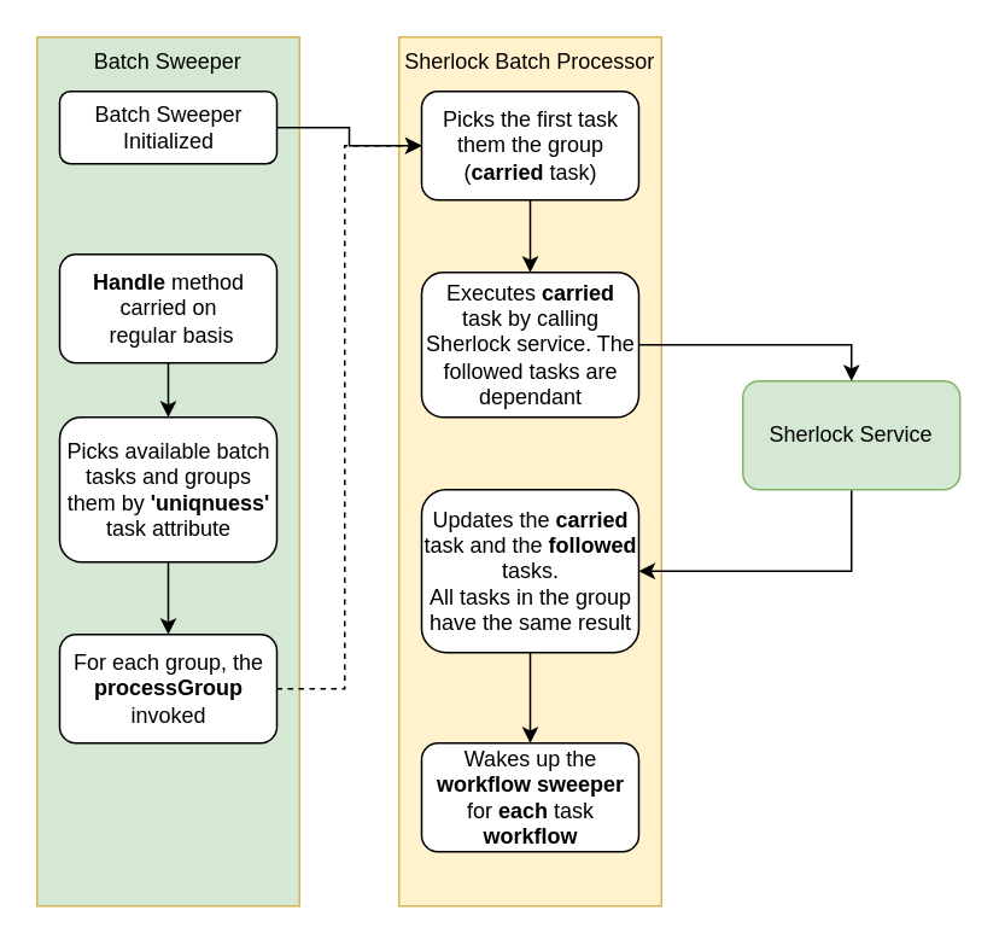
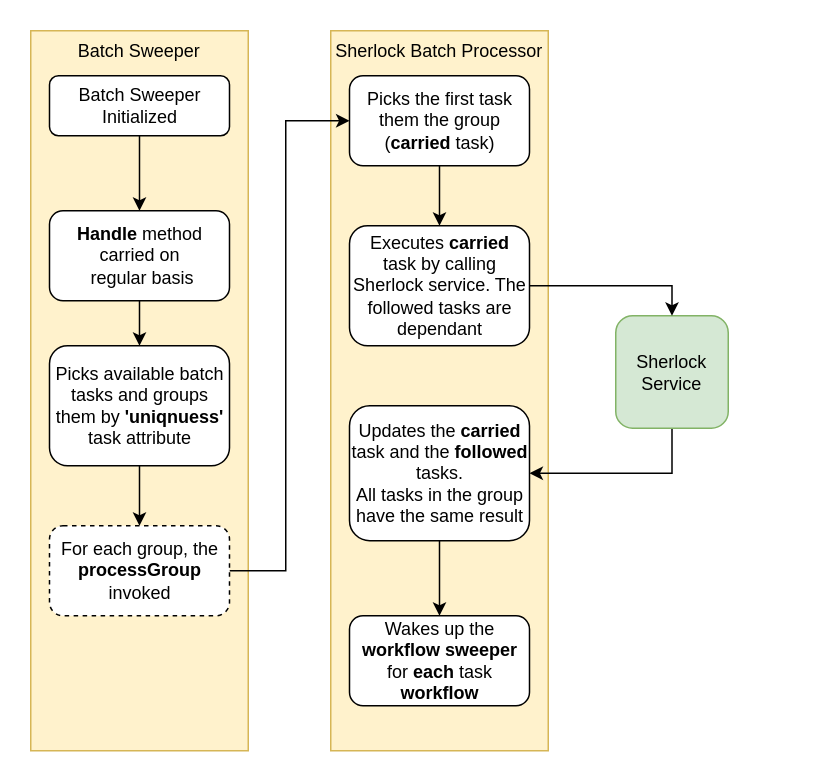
  <mxCell id="0" />
  <mxCell id="1" parent="0" />
  <mxCell id="2" value="Sherlock Batch Processor" style="fillColor=#fff2cc;strokeColor=#d6b656;dashed=0;verticalAlign=top;fontStyle=0;fontSize=12;" vertex="1" parent="1"><mxGeometry x="220" y="20" width="145" height="480" as="geometry" /></mxCell>
- <mxCell id="3" value="Batch Sweeper" style="fillColor=#d5e8d4;strokeColor=#d6b656;dashed=0;verticalAlign=top;fontStyle=0;fontSize=12;" vertex="1" parent="1"><mxGeometry x="20" y="20" width="145" height="480" as="geometry" /></mxCell>
- <mxCell id="4" value="" style="edgeStyle=orthogonalEdgeStyle;rounded=0;orthogonalLoop=1;jettySize=auto;html=1;fontSize=12;" edge="1" parent="1" source="5" target="15"><mxGeometry relative="1" as="geometry" /></mxCell>
+ <mxCell id="3" value="Batch Sweeper" style="fillColor=#fff2cc;strokeColor=#d6b656;dashed=0;verticalAlign=top;fontStyle=0;fontSize=12;" vertex="1" parent="1"><mxGeometry x="20" y="20" width="145" height="480" as="geometry" /></mxCell>
+ <mxCell id="4" value="" style="edgeStyle=orthogonalEdgeStyle;rounded=0;orthogonalLoop=1;jettySize=auto;html=1;fontSize=12;" edge="1" parent="1" source="5" target="9"><mxGeometry relative="1" as="geometry" /></mxCell>
  <mxCell id="5" value="Batch Sweeper&lt;br&gt;Initialized" style="rounded=1;whiteSpace=wrap;html=1;fontSize=12;" vertex="1" parent="1"><mxGeometry x="32.5" y="50" width="120" height="40" as="geometry" /></mxCell>
  <mxCell id="6" value="" style="edgeStyle=orthogonalEdgeStyle;rounded=0;orthogonalLoop=1;jettySize=auto;html=1;fontSize=12;entryX=1;entryY=0.5;entryDx=0;entryDy=0;exitX=0.5;exitY=1;exitDx=0;exitDy=0;" edge="1" parent="1" source="7" target="19"><mxGeometry relative="1" as="geometry" /></mxCell>
- <mxCell id="7" value="Sherlock Service" style="rounded=1;whiteSpace=wrap;html=1;fontSize=12;fillColor=#d5e8d4;strokeColor=#82b366;" vertex="1" parent="1"><mxGeometry x="410" y="210" width="120" height="60" as="geometry" /></mxCell>
+ <mxCell id="7" value="Sherlock Service" style="rounded=1;whiteSpace=wrap;html=1;fontSize=12;fillColor=#d5e8d4;strokeColor=#82b366;" vertex="1" parent="1"><mxGeometry x="410" y="210" width="75" height="75" as="geometry" /></mxCell>
  <mxCell id="8" value="" style="edgeStyle=orthogonalEdgeStyle;rounded=0;orthogonalLoop=1;jettySize=auto;html=1;fontSize=12;" edge="1" parent="1" source="9" target="11"><mxGeometry relative="1" as="geometry" /></mxCell>
  <mxCell id="9" value="&lt;b&gt;Handle &lt;/b&gt;method carried on&lt;br&gt;&amp;nbsp;regular basis" style="whiteSpace=wrap;html=1;rounded=1;" vertex="1" parent="1"><mxGeometry x="32.5" y="140" width="120" height="60" as="geometry" /></mxCell>
  <mxCell id="10" value="" style="edgeStyle=orthogonalEdgeStyle;rounded=0;orthogonalLoop=1;jettySize=auto;html=1;fontSize=12;" edge="1" parent="1" source="11" target="13"><mxGeometry relative="1" as="geometry" /></mxCell>
  <mxCell id="11" value="Picks available batch tasks and groups them by &lt;b&gt;'uniqnuess'&lt;/b&gt; task attribute" style="whiteSpace=wrap;html=1;rounded=1;" vertex="1" parent="1"><mxGeometry x="32.5" y="230" width="120" height="80" as="geometry" /></mxCell>
- <mxCell id="12" style="edgeStyle=orthogonalEdgeStyle;rounded=0;orthogonalLoop=1;jettySize=auto;html=1;entryX=0;entryY=0.5;entryDx=0;entryDy=0;fontSize=12;dashed=1;" edge="1" parent="1" source="13" target="15"><mxGeometry relative="1" as="geometry"><Array as="points"><mxPoint x="190" y="380" /><mxPoint x="190" y="80" /></Array></mxGeometry></mxCell>
- <mxCell id="13" value="For each group, the &lt;b&gt;processGroup &lt;/b&gt;invoked" style="whiteSpace=wrap;html=1;rounded=1;" vertex="1" parent="1"><mxGeometry x="32.5" y="350" width="120" height="60" as="geometry" /></mxCell>
+ <mxCell id="12" style="edgeStyle=orthogonalEdgeStyle;rounded=0;orthogonalLoop=1;jettySize=auto;html=1;entryX=0;entryY=0.5;entryDx=0;entryDy=0;fontSize=12;" edge="1" parent="1" source="13" target="15"><mxGeometry relative="1" as="geometry"><Array as="points"><mxPoint x="190" y="380" /><mxPoint x="190" y="80" /></Array></mxGeometry></mxCell>
+ <mxCell id="13" value="For each group, the &lt;b&gt;processGroup &lt;/b&gt;invoked" style="whiteSpace=wrap;html=1;rounded=1;dashed=1;" vertex="1" parent="1"><mxGeometry x="32.5" y="350" width="120" height="60" as="geometry" /></mxCell>
  <mxCell id="14" value="" style="edgeStyle=orthogonalEdgeStyle;rounded=0;orthogonalLoop=1;jettySize=auto;html=1;fontSize=12;" edge="1" parent="1" source="15" target="17"><mxGeometry relative="1" as="geometry" /></mxCell>
  <mxCell id="15" value="Picks the first task them the group (&lt;b&gt;carried &lt;/b&gt;task)" style="rounded=1;whiteSpace=wrap;html=1;fontSize=12;" vertex="1" parent="1"><mxGeometry x="232.5" y="50" width="120" height="60" as="geometry" /></mxCell>
  <mxCell id="16" style="edgeStyle=orthogonalEdgeStyle;rounded=0;orthogonalLoop=1;jettySize=auto;html=1;entryX=0.5;entryY=0;entryDx=0;entryDy=0;fontSize=12;" edge="1" parent="1" source="17" target="7"><mxGeometry relative="1" as="geometry" /></mxCell>
  <mxCell id="17" value="Executes &lt;b&gt;carried&lt;/b&gt; task by calling Sherlock service. The followed tasks are dependant" style="whiteSpace=wrap;html=1;rounded=1;" vertex="1" parent="1"><mxGeometry x="232.5" y="150" width="120" height="80" as="geometry" /></mxCell>
  <mxCell id="18" value="" style="edgeStyle=orthogonalEdgeStyle;rounded=0;orthogonalLoop=1;jettySize=auto;html=1;fontSize=12;" edge="1" parent="1" source="19" target="20"><mxGeometry relative="1" as="geometry" /></mxCell>
  <mxCell id="19" value="Updates the &lt;b&gt;carried &lt;/b&gt;task and the &lt;b&gt;followed &lt;/b&gt;tasks.&lt;br&gt;All tasks in the group have the same result" style="whiteSpace=wrap;html=1;rounded=1;" vertex="1" parent="1"><mxGeometry x="232.5" y="270" width="120" height="90" as="geometry" /></mxCell>
  <mxCell id="20" value="Wakes up the &lt;b&gt;workflow sweeper&lt;/b&gt; for &lt;b&gt;each &lt;/b&gt;task &lt;b&gt;workflow&lt;/b&gt;" style="whiteSpace=wrap;html=1;rounded=1;" vertex="1" parent="1"><mxGeometry x="232.5" y="410" width="120" height="60" as="geometry" /></mxCell>
